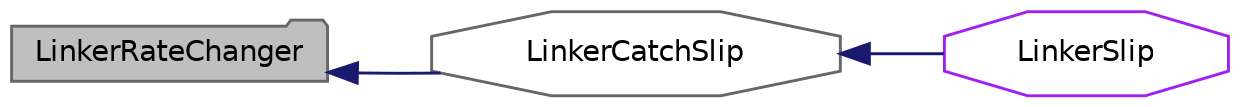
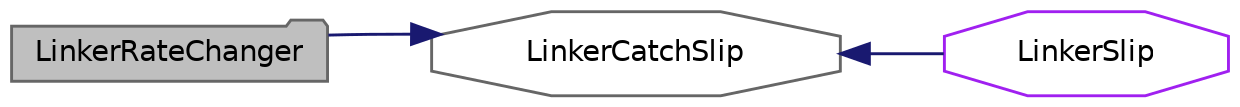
  digraph {
    fontname="DejaVu Sans"
    rankdir=LR
    node [color=gray40 fillcolor=white fontname="DejaVu Sans" fontsize=10 shape=octagon style=filled]
    edge [color=midnightblue dir=back fontname="DejaVu Sans" fontsize=10 labelfontname=Helvetica labelfontsize=10 style=solid]
    n1 [fillcolor=grey75 fontcolor=black height=0.2 label=LinkerRateChanger shape=folder width=0.4]
    n2 [height=0.2 label=LinkerCatchSlip width=0.4]
    n3 [color=purple height=0.2 label=LinkerSlip width=0.4]
-   n1 -> n2
+   n2 -> n1
    n2 -> n3
  }
